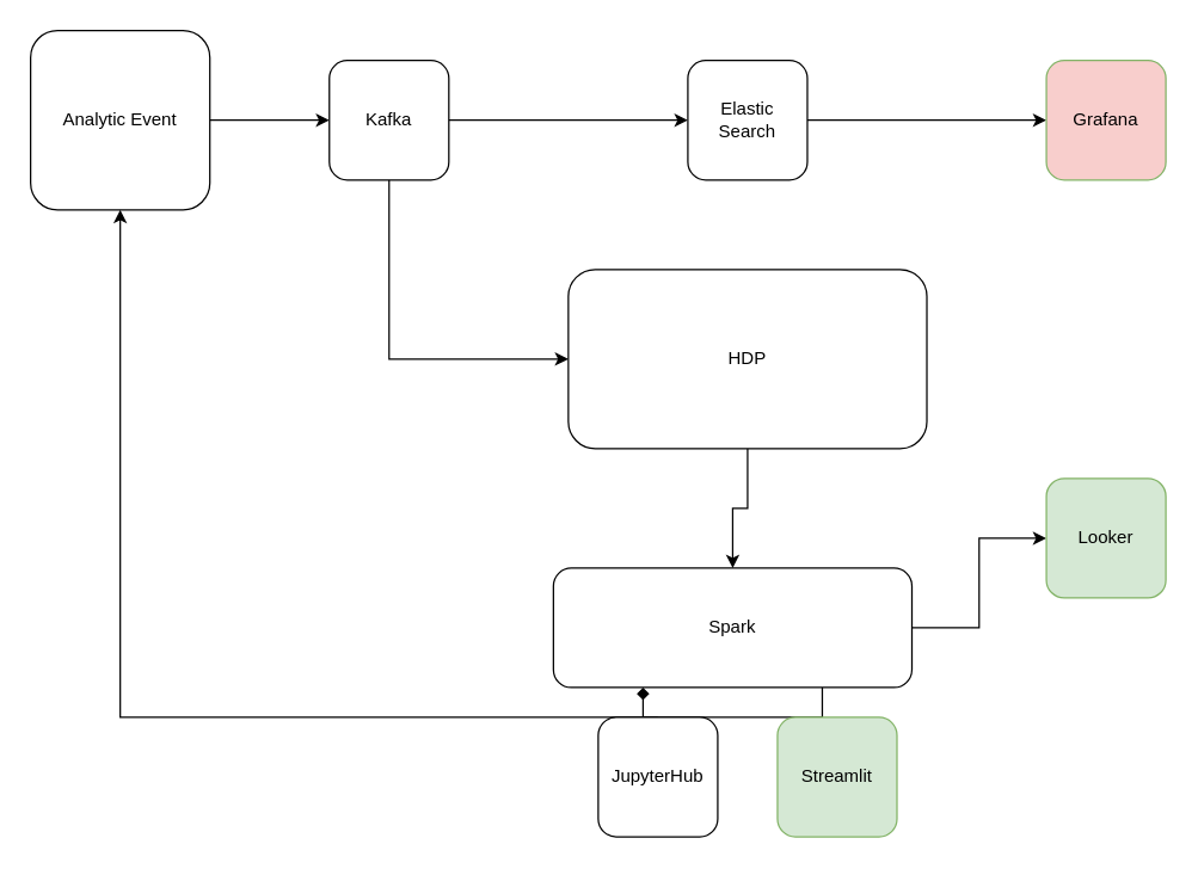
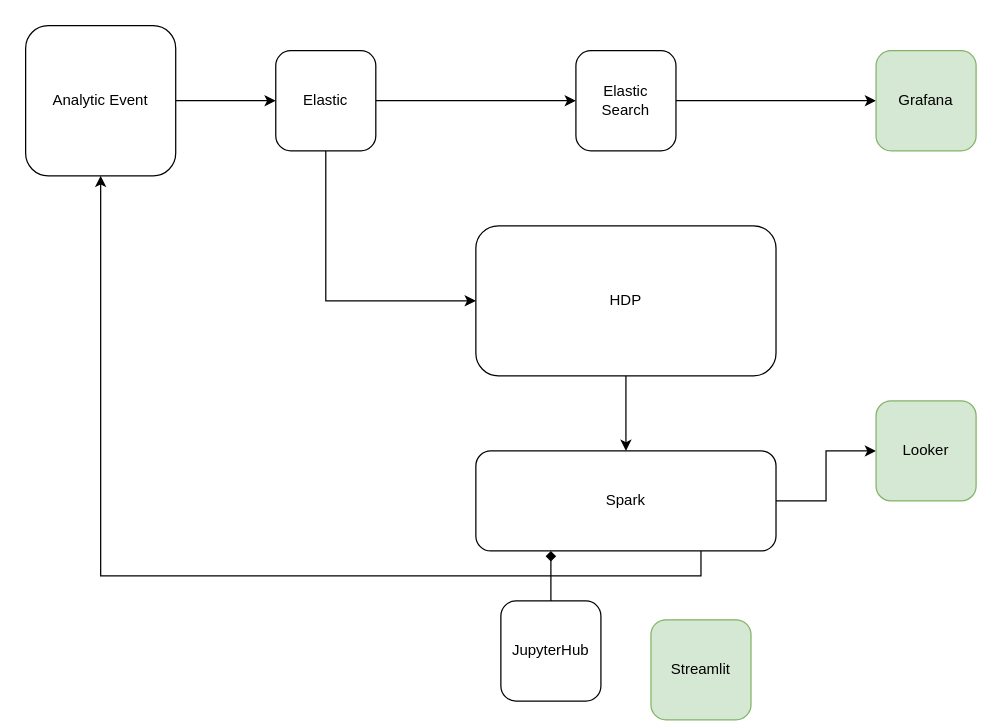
  <mxCell id="0" />
  <mxCell id="1" parent="0" />
  <mxCell id="2" style="edgeStyle=orthogonalEdgeStyle;rounded=0;orthogonalLoop=1;jettySize=auto;html=1;exitX=1;exitY=0.5;exitDx=0;exitDy=0;" edge="1" parent="1" source="3" target="6"><mxGeometry relative="1" as="geometry" /></mxCell>
  <mxCell id="3" value="Analytic Event" style="rounded=1;whiteSpace=wrap;html=1;" vertex="1" parent="1"><mxGeometry x="20" y="20" width="120" height="120" as="geometry" /></mxCell>
  <mxCell id="4" style="edgeStyle=orthogonalEdgeStyle;rounded=0;orthogonalLoop=1;jettySize=auto;html=1;exitX=1;exitY=0.5;exitDx=0;exitDy=0;entryX=0;entryY=0.5;entryDx=0;entryDy=0;" edge="1" parent="1" source="6" target="8"><mxGeometry relative="1" as="geometry"><mxPoint x="380" y="80" as="targetPoint" /></mxGeometry></mxCell>
  <mxCell id="5" style="edgeStyle=orthogonalEdgeStyle;rounded=0;orthogonalLoop=1;jettySize=auto;html=1;exitX=0.5;exitY=1;exitDx=0;exitDy=0;entryX=0;entryY=0.5;entryDx=0;entryDy=0;" edge="1" parent="1" source="6" target="11"><mxGeometry relative="1" as="geometry" /></mxCell>
- <mxCell id="6" value="Kafka" style="rounded=1;whiteSpace=wrap;html=1;" vertex="1" parent="1"><mxGeometry x="220" y="40" width="80" height="80" as="geometry" /></mxCell>
+ <mxCell id="6" value="Elastic" style="rounded=1;whiteSpace=wrap;html=1;" vertex="1" parent="1"><mxGeometry x="220" y="40" width="80" height="80" as="geometry" /></mxCell>
  <mxCell id="7" style="edgeStyle=orthogonalEdgeStyle;rounded=0;orthogonalLoop=1;jettySize=auto;html=1;exitX=1;exitY=0.5;exitDx=0;exitDy=0;entryX=0;entryY=0.5;entryDx=0;entryDy=0;" edge="1" parent="1" source="8" target="9"><mxGeometry relative="1" as="geometry" /></mxCell>
  <mxCell id="8" value="Elastic&lt;br&gt;Search" style="rounded=1;whiteSpace=wrap;html=1;" vertex="1" parent="1"><mxGeometry x="460" y="40" width="80" height="80" as="geometry" /></mxCell>
- <mxCell id="9" value="Grafana" style="rounded=1;whiteSpace=wrap;html=1;fillColor=#f8cecc;strokeColor=#82b366;" vertex="1" parent="1"><mxGeometry x="700" y="40" width="80" height="80" as="geometry" /></mxCell>
+ <mxCell id="9" value="Grafana" style="rounded=1;whiteSpace=wrap;html=1;fillColor=#d5e8d4;strokeColor=#82b366;" vertex="1" parent="1"><mxGeometry x="700" y="40" width="80" height="80" as="geometry" /></mxCell>
  <mxCell id="10" style="edgeStyle=orthogonalEdgeStyle;rounded=0;orthogonalLoop=1;jettySize=auto;html=1;entryX=0.5;entryY=0;entryDx=0;entryDy=0;" edge="1" parent="1" source="11" target="14"><mxGeometry relative="1" as="geometry" /></mxCell>
  <mxCell id="11" value="HDP" style="rounded=1;whiteSpace=wrap;html=1;" vertex="1" parent="1"><mxGeometry x="380" y="180" width="240" height="120" as="geometry" /></mxCell>
  <mxCell id="12" style="edgeStyle=orthogonalEdgeStyle;rounded=0;orthogonalLoop=1;jettySize=auto;html=1;exitX=1;exitY=0.5;exitDx=0;exitDy=0;" edge="1" parent="1" source="14" target="15"><mxGeometry relative="1" as="geometry" /></mxCell>
  <mxCell id="13" style="edgeStyle=orthogonalEdgeStyle;rounded=0;orthogonalLoop=1;jettySize=auto;html=1;exitX=0.75;exitY=1;exitDx=0;exitDy=0;" edge="1" parent="1" source="14" target="3"><mxGeometry relative="1" as="geometry" /></mxCell>
- <mxCell id="14" value="Spark" style="rounded=1;whiteSpace=wrap;html=1;" vertex="1" parent="1"><mxGeometry x="370" y="380" width="240" height="80" as="geometry" /></mxCell>
+ <mxCell id="14" value="Spark" style="rounded=1;whiteSpace=wrap;html=1;" vertex="1" parent="1"><mxGeometry x="380" y="360" width="240" height="80" as="geometry" /></mxCell>
  <mxCell id="15" value="Looker" style="rounded=1;whiteSpace=wrap;html=1;fillColor=#d5e8d4;strokeColor=#82b366;" vertex="1" parent="1"><mxGeometry x="700" y="320" width="80" height="80" as="geometry" /></mxCell>
  <mxCell id="16" style="edgeStyle=orthogonalEdgeStyle;rounded=0;orthogonalLoop=1;jettySize=auto;html=1;exitX=0.5;exitY=0;exitDx=0;exitDy=0;entryX=0.25;entryY=1;entryDx=0;entryDy=0;endArrow=diamond;" edge="1" parent="1" source="17" target="14"><mxGeometry relative="1" as="geometry" /></mxCell>
  <mxCell id="17" value="JupyterHub" style="rounded=1;whiteSpace=wrap;html=1;" vertex="1" parent="1"><mxGeometry x="400" y="480" width="80" height="80" as="geometry" /></mxCell>
- <mxCell id="18" value="Streamlit" style="rounded=1;whiteSpace=wrap;html=1;fillColor=#d5e8d4;strokeColor=#82b366;" vertex="1" parent="1"><mxGeometry x="520" y="480" width="80" height="80" as="geometry" /></mxCell>
+ <mxCell id="18" value="Streamlit" style="rounded=1;whiteSpace=wrap;html=1;fillColor=#d5e8d4;strokeColor=#82b366;" vertex="1" parent="1"><mxGeometry x="520" y="495" width="80" height="80" as="geometry" /></mxCell>
